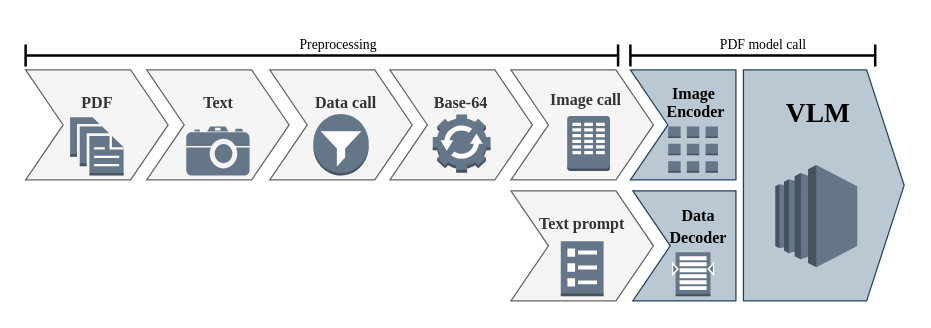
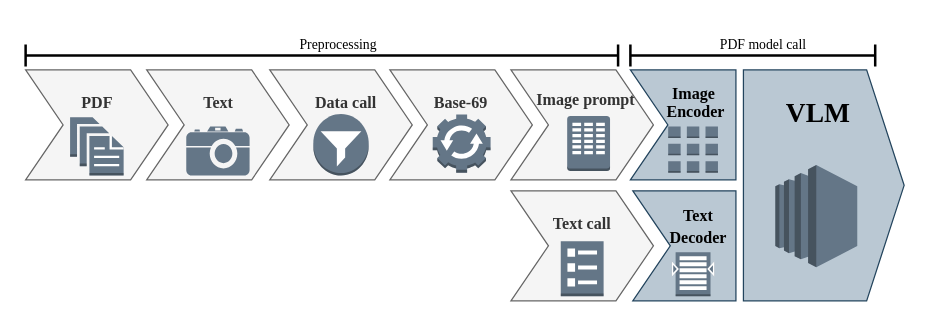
  <mxCell id="0" />
  <mxCell id="1" parent="0" />
  <mxCell id="2" value="" style="group;fontSize=11;verticalAlign=top;" parent="1" vertex="1" connectable="0"><mxGeometry x="20" y="20" width="703" height="220" as="geometry" /></mxCell>
- <mxCell id="3" value="&lt;h3&gt;Text prompt&lt;/h3&gt;" style="html=1;shadow=0;dashed=0;align=center;verticalAlign=top;shape=mxgraph.arrows2.arrow;dy=0;dx=30;notch=30;fontFamily=Lucida Console;fontSize=11;fillColor=#f5f5f5;fontColor=#333333;strokeColor=#666666;movable=1;resizable=1;rotatable=1;deletable=1;editable=1;locked=0;connectable=1;" parent="2" vertex="1"><mxGeometry x="388.365" y="132" width="114.023" height="88" as="geometry" /></mxCell>
- <mxCell id="4" value="&lt;h3&gt;Image call&lt;/h3&gt;" style="html=1;shadow=0;dashed=0;align=center;verticalAlign=top;shape=mxgraph.arrows2.arrow;dy=0;dx=30;notch=30;fontFamily=Lucida Console;fontSize=11;fillColor=#f5f5f5;fontColor=#333333;strokeColor=#666666;movable=1;resizable=1;rotatable=1;deletable=1;editable=1;locked=0;connectable=1;spacingBottom=23;spacing=0;spacingLeft=6;" parent="2" vertex="1"><mxGeometry x="388.365" y="35.2" width="114.023" height="88" as="geometry" /></mxCell>
- <mxCell id="5" value="&lt;h3&gt;Base-64&lt;/h3&gt;" style="html=1;shadow=0;dashed=0;align=center;verticalAlign=top;shape=mxgraph.arrows2.arrow;dy=0;dx=30;notch=30;fontFamily=Lucida Console;fontSize=11;fillColor=#f5f5f5;fontColor=#333333;strokeColor=#666666;movable=1;resizable=1;rotatable=1;deletable=1;editable=1;locked=0;connectable=1;" parent="2" vertex="1"><mxGeometry x="291.488" y="35.2" width="114.023" height="88" as="geometry" /></mxCell>
+ <mxCell id="3" value="&lt;h3&gt;Text call&lt;/h3&gt;" style="html=1;shadow=0;dashed=0;align=center;verticalAlign=top;shape=mxgraph.arrows2.arrow;dy=0;dx=30;notch=30;fontFamily=Lucida Console;fontSize=11;fillColor=#f5f5f5;fontColor=#333333;strokeColor=#666666;movable=1;resizable=1;rotatable=1;deletable=1;editable=1;locked=0;connectable=1;" parent="2" vertex="1"><mxGeometry x="388.365" y="132" width="114.023" height="88" as="geometry" /></mxCell>
+ <mxCell id="4" value="&lt;h3&gt;Image prompt&lt;/h3&gt;" style="html=1;shadow=0;dashed=0;align=center;verticalAlign=top;shape=mxgraph.arrows2.arrow;dy=0;dx=30;notch=30;fontFamily=Lucida Console;fontSize=11;fillColor=#f5f5f5;fontColor=#333333;strokeColor=#666666;movable=1;resizable=1;rotatable=1;deletable=1;editable=1;locked=0;connectable=1;spacingBottom=23;spacing=0;spacingLeft=6;" parent="2" vertex="1"><mxGeometry x="388.365" y="35.2" width="114.023" height="88" as="geometry" /></mxCell>
+ <mxCell id="5" value="&lt;h3&gt;Base-69&lt;/h3&gt;" style="html=1;shadow=0;dashed=0;align=center;verticalAlign=top;shape=mxgraph.arrows2.arrow;dy=0;dx=30;notch=30;fontFamily=Lucida Console;fontSize=11;fillColor=#f5f5f5;fontColor=#333333;strokeColor=#666666;movable=1;resizable=1;rotatable=1;deletable=1;editable=1;locked=0;connectable=1;" parent="2" vertex="1"><mxGeometry x="291.488" y="35.2" width="114.023" height="88" as="geometry" /></mxCell>
  <mxCell id="6" value="&lt;h3&gt;Data call&lt;/h3&gt;" style="html=1;shadow=0;dashed=0;align=center;verticalAlign=top;shape=mxgraph.arrows2.arrow;dy=0;dx=30;notch=30;fontFamily=Lucida Console;fontSize=11;fillColor=#f5f5f5;fontColor=#333333;strokeColor=#666666;movable=1;resizable=1;rotatable=1;deletable=1;editable=1;locked=0;connectable=1;spacingLeft=7;" parent="2" vertex="1"><mxGeometry x="195.365" y="35.2" width="114.023" height="88" as="geometry" /></mxCell>
  <mxCell id="7" value="&lt;h3&gt;Text&lt;/h3&gt;" style="html=1;shadow=0;dashed=0;align=center;verticalAlign=top;shape=mxgraph.arrows2.arrow;dy=0;dx=30;notch=30;fontFamily=Lucida Console;fontSize=11;fillColor=#f5f5f5;fontColor=#333333;strokeColor=#666666;movable=1;resizable=1;rotatable=1;deletable=1;editable=1;locked=0;connectable=1;" parent="2" vertex="1"><mxGeometry x="96.877" y="35.2" width="114.023" height="88" as="geometry" /></mxCell>
  <mxCell id="8" value="&lt;h3&gt;PDF&lt;/h3&gt;" style="html=1;shadow=0;dashed=0;align=center;verticalAlign=top;shape=mxgraph.arrows2.arrow;dy=0;dx=30;notch=30;fontFamily=Lucida Console;fontSize=11;fillColor=#f5f5f5;fontColor=#333333;strokeColor=#666666;movable=1;resizable=1;rotatable=1;deletable=1;editable=1;locked=0;connectable=1;" parent="2" vertex="1"><mxGeometry y="35.2" width="114.023" height="88" as="geometry" /></mxCell>
  <mxCell id="9" value="" style="outlineConnect=0;dashed=0;verticalLabelPosition=bottom;verticalAlign=top;align=center;html=1;shape=mxgraph.aws3.documents;fillColor=#647687;fontColor=#ffffff;strokeColor=#314354;fontFamily=Lucida Console;fontSize=11;movable=1;resizable=1;rotatable=1;deletable=1;editable=1;locked=0;connectable=1;" parent="2" vertex="1"><mxGeometry x="35.579" y="73.08" width="42.866" height="46.64" as="geometry" /></mxCell>
  <mxCell id="10" value="" style="outlineConnect=0;dashed=0;verticalLabelPosition=bottom;verticalAlign=top;align=center;html=1;shape=mxgraph.aws3.filtering_rule;fillColor=#647687;fontColor=#ffffff;strokeColor=#314354;fontFamily=Lucida Console;fontSize=11;movable=1;resizable=1;rotatable=1;deletable=1;editable=1;locked=0;connectable=1;" parent="2" vertex="1"><mxGeometry x="230.198" y="70.4" width="44.366" height="49.28" as="geometry" /></mxCell>
  <mxCell id="11" value="" style="shape=mxgraph.signs.tech.camera_2;html=1;pointerEvents=1;fillColor=#647687;strokeColor=none;verticalLabelPosition=bottom;verticalAlign=top;align=center;sketch=0;fontColor=#ffffff;fontFamily=Lucida Console;fontSize=11;movable=1;resizable=1;rotatable=1;deletable=1;editable=1;locked=0;connectable=1;" parent="2" vertex="1"><mxGeometry x="128.546" y="80.52" width="50.685" height="39.16" as="geometry" /></mxCell>
  <mxCell id="12" value="" style="outlineConnect=0;dashed=0;verticalLabelPosition=bottom;verticalAlign=top;align=center;html=1;shape=mxgraph.aws3.automation;fillColor=#647687;fontColor=#ffffff;strokeColor=#314354;fontFamily=Lucida Console;fontSize=11;movable=1;resizable=1;rotatable=1;deletable=1;editable=1;locked=0;connectable=1;" parent="2" vertex="1"><mxGeometry x="325.78" y="70.84" width="46.295" height="46.64" as="geometry" /></mxCell>
  <mxCell id="13" value="" style="outlineConnect=0;dashed=0;verticalLabelPosition=bottom;verticalAlign=top;align=center;html=1;shape=mxgraph.aws3.assignment_task;fillColor=#647687;fontColor=#ffffff;strokeColor=#314354;fontFamily=Lucida Console;fontSize=11;movable=1;resizable=1;rotatable=1;deletable=1;editable=1;locked=0;connectable=1;" parent="2" vertex="1"><mxGeometry x="433.374" y="72.16" width="34.293" height="44" as="geometry" /></mxCell>
  <mxCell id="14" value="" style="outlineConnect=0;dashed=0;verticalLabelPosition=bottom;verticalAlign=top;align=center;html=1;shape=mxgraph.aws3.requester;fillColor=#647687;fontColor=#ffffff;strokeColor=#314354;fontFamily=Lucida Console;fontSize=11;movable=1;resizable=1;rotatable=1;deletable=1;editable=1;locked=0;connectable=1;" parent="2" vertex="1"><mxGeometry x="428.23" y="172.24" width="34.293" height="44" as="geometry" /></mxCell>
  <mxCell id="15" value="&lt;h1&gt;VLM&lt;/h1&gt;" style="html=1;shadow=0;dashed=0;align=center;verticalAlign=top;shape=mxgraph.arrows2.arrow;dy=0;dx=30;notch=0;fontFamily=Lucida Console;fontSize=11;fillColor=#bac8d3;strokeColor=#23445d;movable=1;resizable=1;rotatable=1;deletable=1;editable=1;locked=0;connectable=1;spacingRight=9;" parent="2" vertex="1"><mxGeometry x="574.402" y="35.2" width="128.598" height="184.8" as="geometry" /></mxCell>
  <mxCell id="16" value="" style="outlineConnect=0;dashed=0;verticalLabelPosition=bottom;verticalAlign=top;align=center;html=1;shape=mxgraph.aws3.ec2;fillColor=#647687;fontColor=#ffffff;strokeColor=#314354;fontFamily=Lucida Console;fontSize=11;movable=1;resizable=1;rotatable=1;deletable=1;editable=1;locked=0;connectable=1;" parent="2" vertex="1"><mxGeometry x="599.908" y="111.32" width="65.585" height="81.84" as="geometry" /></mxCell>
  <mxCell id="17" value="&lt;h3 style=&quot;line-height: 10%;&quot;&gt;Image&amp;nbsp;&lt;/h3&gt;&lt;h3 style=&quot;line-height: 10%;&quot;&gt;Encoder&lt;/h3&gt;" style="html=1;shadow=0;dashed=0;align=center;verticalAlign=top;shape=mxgraph.arrows2.arrow;dy=0;dx=0;notch=30;fontFamily=Lucida Console;fontSize=11;fillColor=#bac8d3;strokeColor=#23445d;movable=1;resizable=1;rotatable=1;deletable=1;editable=1;locked=0;connectable=1;spacingLeft=19;" parent="2" vertex="1"><mxGeometry x="483.955" y="35.2" width="84.446" height="88" as="geometry" /></mxCell>
- <mxCell id="18" value="&lt;h3 style=&quot;line-height: 30%;&quot;&gt;Data&lt;/h3&gt;&lt;h3 style=&quot;line-height: 30%;&quot;&gt;Decoder&lt;/h3&gt;" style="html=1;shadow=0;dashed=0;align=center;verticalAlign=top;shape=mxgraph.arrows2.arrow;dy=0;dx=0;notch=30;fontFamily=Lucida Console;fontSize=11;fillColor=#bac8d3;strokeColor=#23445d;movable=1;resizable=1;rotatable=1;deletable=1;editable=1;locked=0;connectable=1;spacingLeft=21;" parent="2" vertex="1"><mxGeometry x="485.884" y="132" width="82.517" height="88" as="geometry" /></mxCell>
+ <mxCell id="18" value="&lt;h3 style=&quot;line-height: 30%;&quot;&gt;Text&lt;/h3&gt;&lt;h3 style=&quot;line-height: 30%;&quot;&gt;Decoder&lt;/h3&gt;" style="html=1;shadow=0;dashed=0;align=center;verticalAlign=top;shape=mxgraph.arrows2.arrow;dy=0;dx=0;notch=30;fontFamily=Lucida Console;fontSize=11;fillColor=#bac8d3;strokeColor=#23445d;movable=1;resizable=1;rotatable=1;deletable=1;editable=1;locked=0;connectable=1;spacingLeft=21;" parent="2" vertex="1"><mxGeometry x="485.884" y="132" width="82.517" height="88" as="geometry" /></mxCell>
  <mxCell id="19" value="" style="outlineConnect=0;dashed=0;verticalLabelPosition=bottom;verticalAlign=top;align=center;html=1;shape=mxgraph.aws3.instances_2;fillColor=#647687;fontColor=#ffffff;strokeColor=#314354;fontSize=11;movable=1;resizable=1;rotatable=1;deletable=1;editable=1;locked=0;connectable=1;" parent="2" vertex="1"><mxGeometry x="514.19" y="80.44" width="39.83" height="37.04" as="geometry" /></mxCell>
  <mxCell id="20" value="" style="outlineConnect=0;dashed=0;verticalLabelPosition=bottom;verticalAlign=top;align=center;html=1;shape=mxgraph.aws3.search_documents;fillColor=#647687;fontColor=#ffffff;strokeColor=#314354;fontSize=11;movable=1;resizable=1;rotatable=1;deletable=1;editable=1;locked=0;connectable=1;" parent="2" vertex="1"><mxGeometry x="516.962" y="181.04" width="34.293" height="35.2" as="geometry" /></mxCell>
  <mxCell id="21" value="" style="shape=crossbar;whiteSpace=wrap;html=1;rounded=1;strokeWidth=2;fillColor=#647687;strokeColor=#000000;fontColor=#ffffff;fontSize=11;movable=1;resizable=1;rotatable=1;deletable=1;editable=1;locked=0;connectable=1;" parent="2" vertex="1"><mxGeometry y="14.96" width="474.096" height="17.6" as="geometry" /></mxCell>
  <mxCell id="22" value="Preprocessing" style="text;html=1;align=center;verticalAlign=middle;resizable=0;points=[];autosize=1;strokeColor=none;fillColor=none;fontFamily=Lucida Console;fontSize=11;" parent="2" vertex="1"><mxGeometry x="204.755" width="90" height="30" as="geometry" /></mxCell>
  <mxCell id="23" value="" style="shape=crossbar;whiteSpace=wrap;html=1;rounded=1;strokeWidth=2;fillColor=#647687;strokeColor=#000000;fontColor=#ffffff;fontSize=11;movable=1;resizable=1;rotatable=1;deletable=1;editable=1;locked=0;connectable=1;" parent="2" vertex="1"><mxGeometry x="483.955" y="14.96" width="195.897" height="17.6" as="geometry" /></mxCell>
  <mxCell id="24" value="PDF model call" style="text;html=1;align=center;verticalAlign=middle;resizable=0;points=[];autosize=1;strokeColor=none;fillColor=none;fontFamily=Lucida Console;fontSize=11;" parent="2" vertex="1"><mxGeometry x="540.465" width="100" height="30" as="geometry" /></mxCell>
